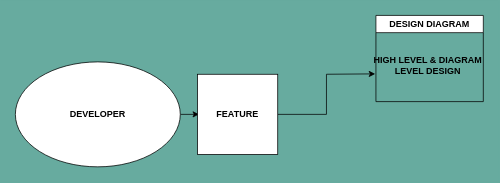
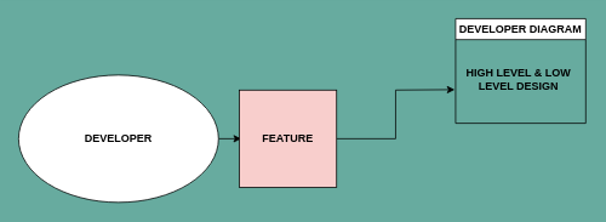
  <mxCell id="0" />
  <mxCell id="1" parent="0" />
  <mxCell id="2" style="edgeStyle=orthogonalEdgeStyle;rounded=0;orthogonalLoop=1;jettySize=auto;html=1;" edge="1" parent="1" source="3"><mxGeometry relative="1" as="geometry"><mxPoint x="265" y="152" as="targetPoint" /></mxGeometry></mxCell>
  <mxCell id="3" value="&lt;b&gt;DEVELOPER&lt;/b&gt;" style="ellipse;whiteSpace=wrap;html=1;aspect=fixed;" vertex="1" parent="1"><mxGeometry x="20" y="82" width="220" height="140" as="geometry" /></mxCell>
  <mxCell id="4" style="edgeStyle=orthogonalEdgeStyle;rounded=0;orthogonalLoop=1;jettySize=auto;html=1;exitX=1;exitY=0.5;exitDx=0;exitDy=0;" edge="1" parent="1" source="5"><mxGeometry relative="1" as="geometry"><mxPoint x="500" y="98" as="targetPoint" /></mxGeometry></mxCell>
- <mxCell id="5" value="&lt;b&gt;FEATURE&lt;/b&gt;" style="whiteSpace=wrap;html=1;aspect=fixed;" vertex="1" parent="1"><mxGeometry x="263" y="98.5" width="107" height="107" as="geometry" /></mxCell>
- <mxCell id="6" value="DESIGN DIAGRAM" style="swimlane;whiteSpace=wrap;html=1;" vertex="1" parent="1"><mxGeometry x="501" y="20" width="143.25" height="115" as="geometry" /></mxCell>
- <mxCell id="7" value="&lt;b&gt;HIGH LEVEL &amp;amp; DIAGRAM &lt;br&gt;LEVEL DESIGN&lt;br&gt;&lt;/b&gt;" style="text;html=1;align=center;verticalAlign=middle;resizable=0;points=[];autosize=1;strokeColor=none;fillColor=none;" vertex="1" parent="6"><mxGeometry x="2.25" y="46" width="133" height="41" as="geometry" /></mxCell>
+ <mxCell id="5" value="&lt;b&gt;FEATURE&lt;/b&gt;" style="whiteSpace=wrap;html=1;aspect=fixed;fillColor=#f8cecc;" vertex="1" parent="1"><mxGeometry x="263" y="98.5" width="107" height="107" as="geometry" /></mxCell>
+ <mxCell id="6" value="DEVELOPER DIAGRAM" style="swimlane;whiteSpace=wrap;html=1;" vertex="1" parent="1"><mxGeometry x="501" y="20" width="143.25" height="115" as="geometry" /></mxCell>
+ <mxCell id="7" value="&lt;b&gt;HIGH LEVEL &amp;amp; LOW &lt;br&gt;LEVEL DESIGN&lt;br&gt;&lt;/b&gt;" style="text;html=1;align=center;verticalAlign=middle;resizable=0;points=[];autosize=1;strokeColor=none;fillColor=none;" vertex="1" parent="6"><mxGeometry x="2.25" y="46" width="133" height="41" as="geometry" /></mxCell>
